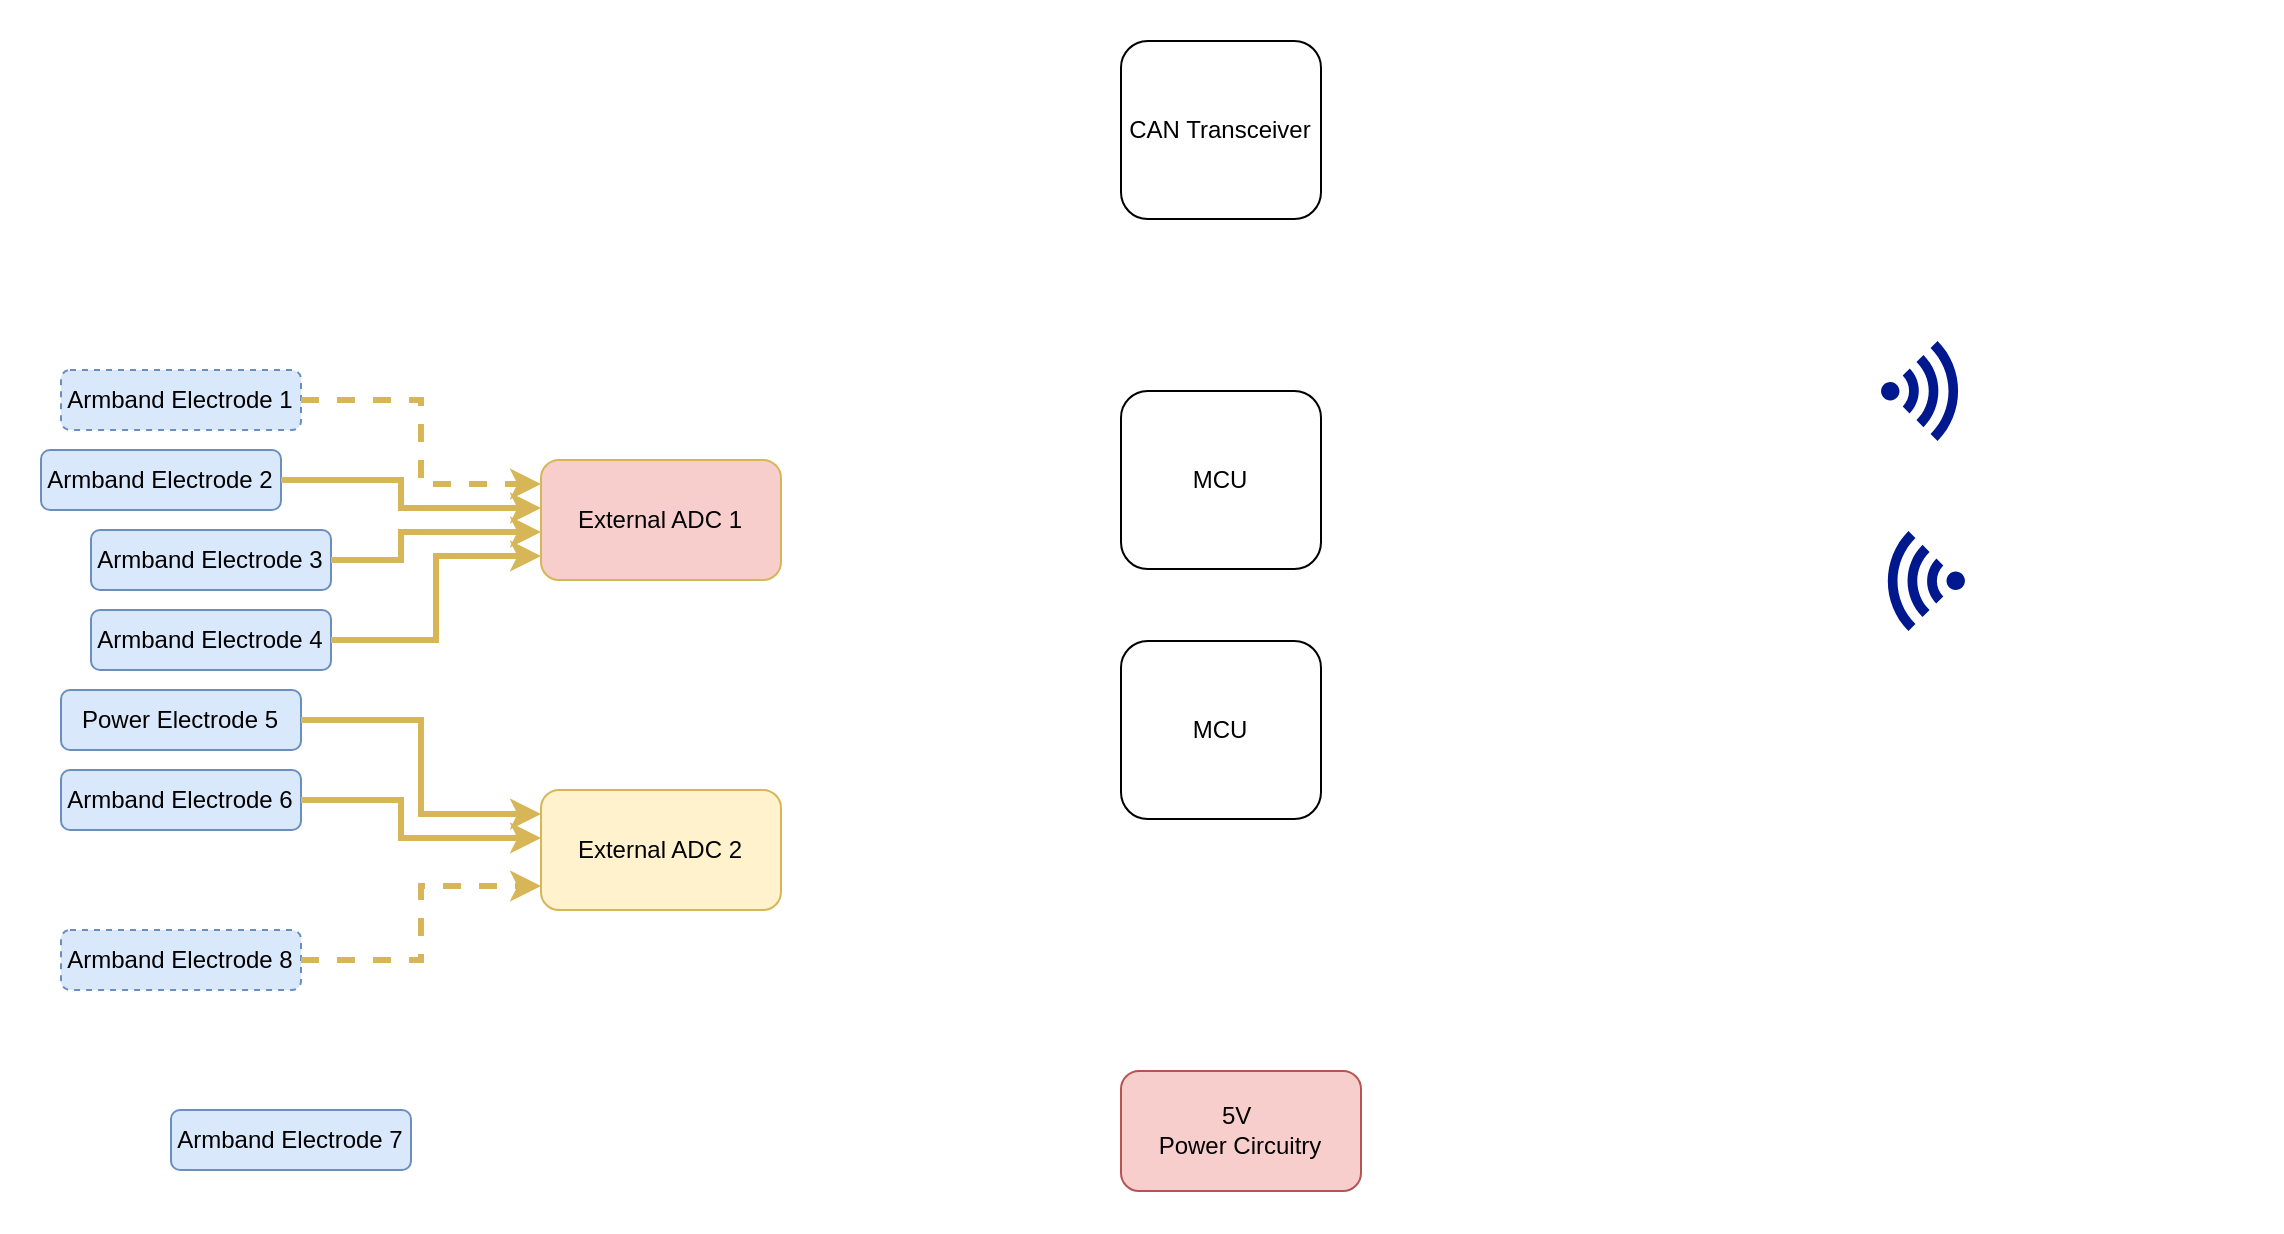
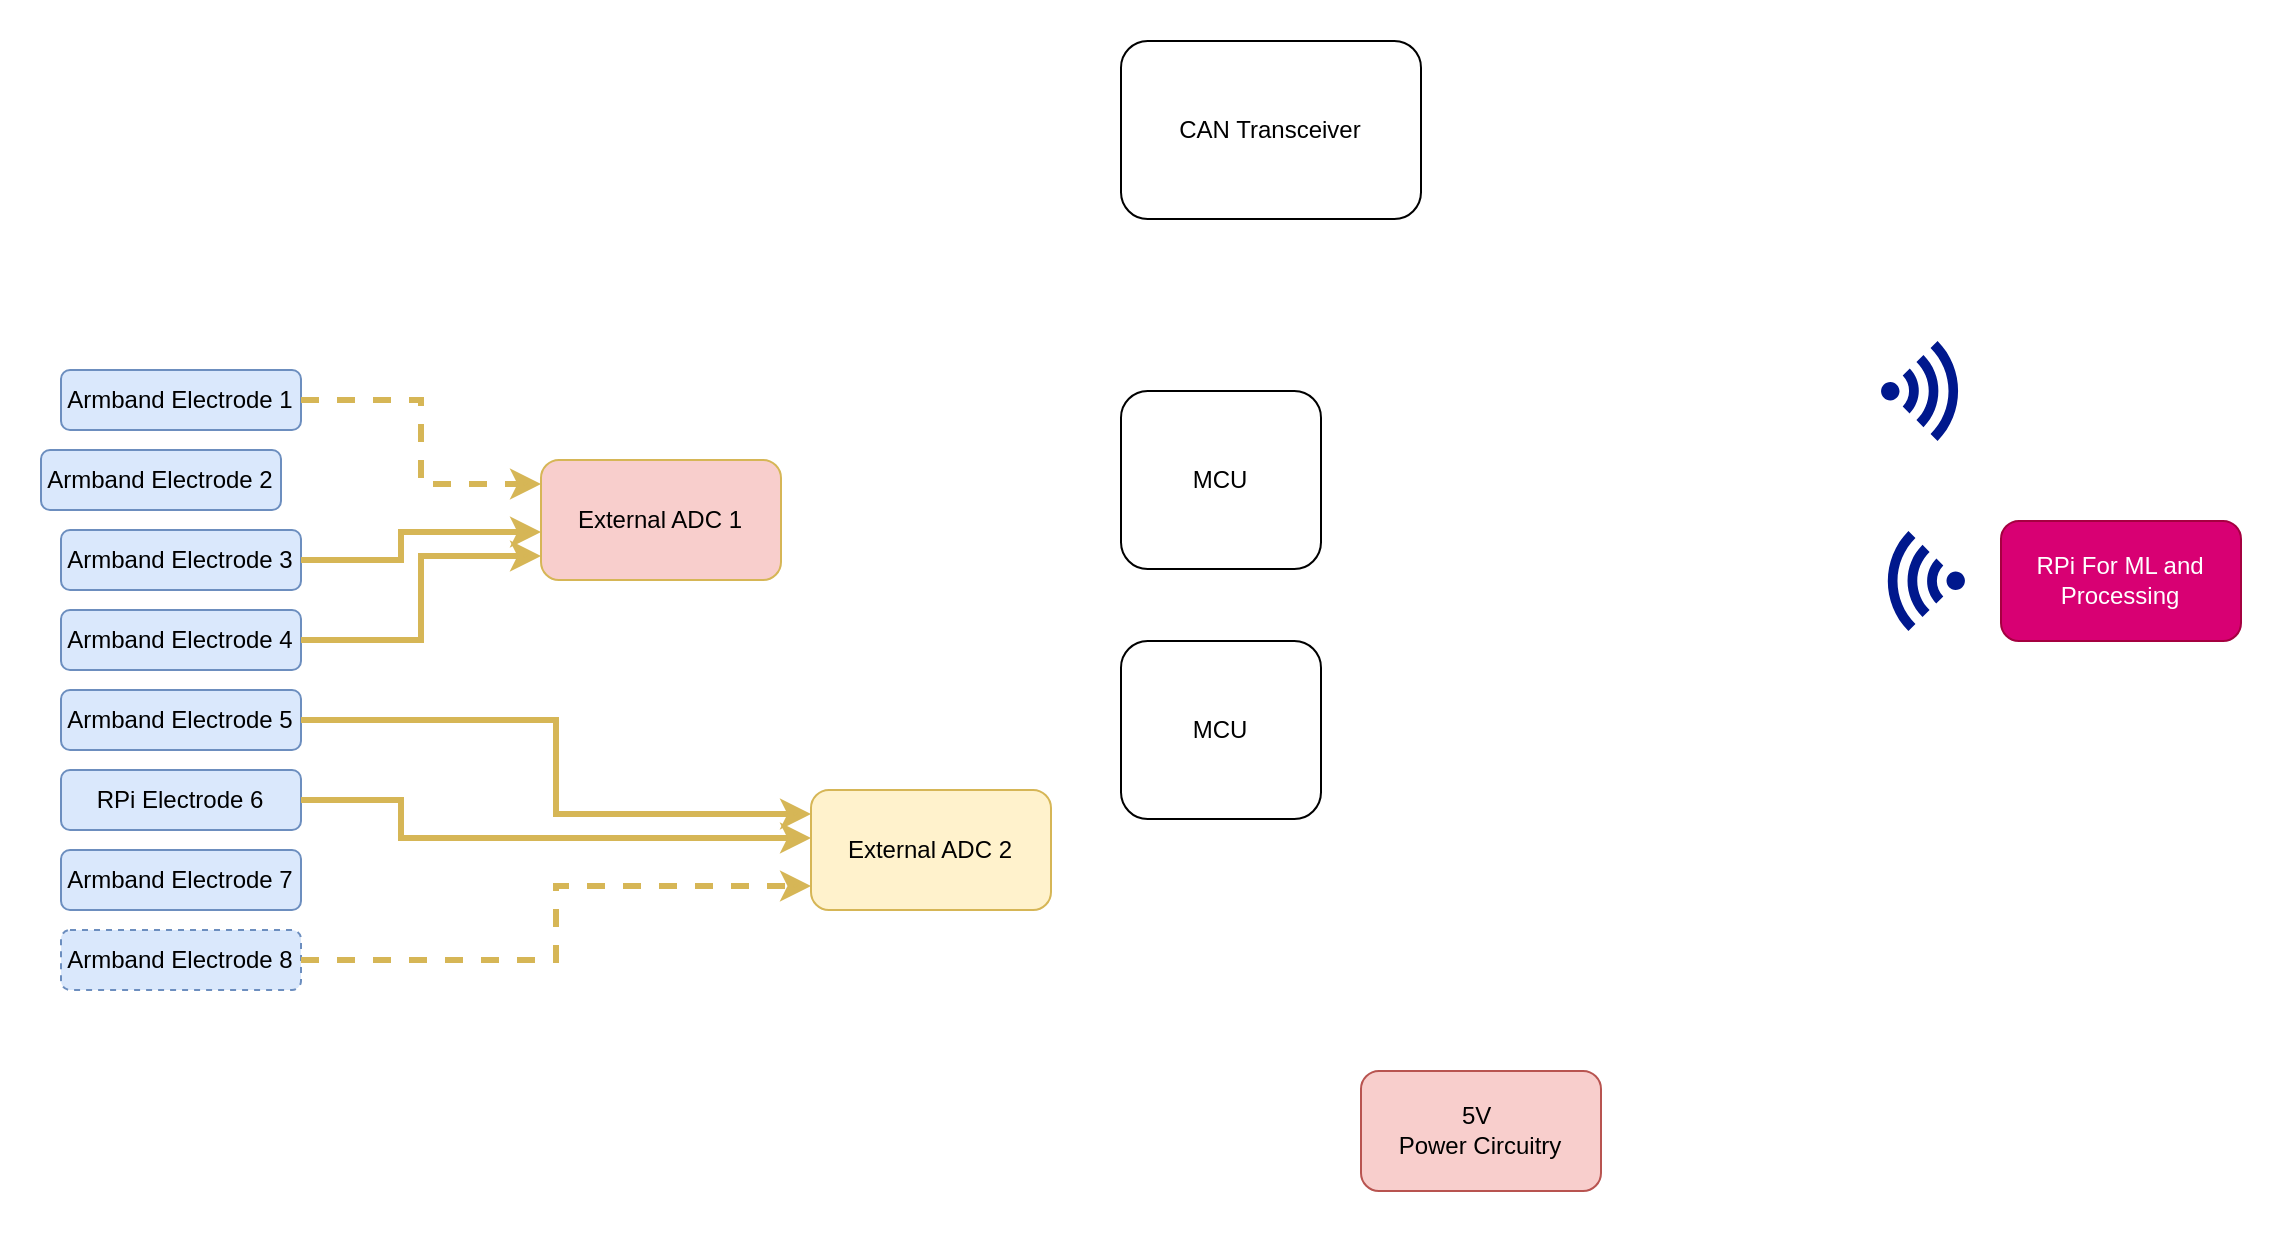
  <mxCell id="0" />
  <mxCell id="1" parent="0" />
  <mxCell id="2" value="MCU" style="rounded=1;whiteSpace=wrap;html=1;points=[[0,0,0,0,0],[0,0.11,0,0,0],[0,0.22,0,0,0],[0,0.33,0,0,0],[0,0.44,0,0,0],[0,0.56,0,0,0],[0,0.67,0,0,0],[0,0.78,0,0,0],[0,0.89,0,0,0],[0,1,0,0,0],[0.25,0,0,0,0],[0.25,1,0,0,0],[0.5,0,0,0,0],[0.5,1,0,0,0],[0.75,0,0,0,0],[0.75,1,0,0,0],[1,0,0,0,0],[1,0.25,0,0,0],[1,0.5,0,0,0],[1,0.75,0,0,0],[1,1,0,0,0]];" parent="1" vertex="1"><mxGeometry x="560" y="195" width="100" height="89" as="geometry" /></mxCell>
- <mxCell id="3" value="Armband Electrode 1" style="rounded=1;whiteSpace=wrap;html=1;fillColor=#dae8fc;strokeColor=#6c8ebf;dashed=1;" parent="1" vertex="1"><mxGeometry x="30" y="184.5" width="120" height="30" as="geometry" /></mxCell>
+ <mxCell id="3" value="Armband Electrode 1" style="rounded=1;whiteSpace=wrap;html=1;fillColor=#dae8fc;strokeColor=#6c8ebf;" parent="1" vertex="1"><mxGeometry x="30" y="184.5" width="120" height="30" as="geometry" /></mxCell>
  <mxCell id="4" value="Armband Electrode 2" style="rounded=1;whiteSpace=wrap;html=1;fillColor=#dae8fc;strokeColor=#6c8ebf;" parent="1" vertex="1"><mxGeometry x="20" y="224.5" width="120" height="30" as="geometry" /></mxCell>
- <mxCell id="5" value="Armband Electrode 3" style="rounded=1;whiteSpace=wrap;html=1;fillColor=#dae8fc;strokeColor=#6c8ebf;" parent="1" vertex="1"><mxGeometry x="45" y="264.5" width="120" height="30" as="geometry" /></mxCell>
- <mxCell id="6" value="Armband Electrode 4" style="rounded=1;whiteSpace=wrap;html=1;fillColor=#dae8fc;strokeColor=#6c8ebf;" parent="1" vertex="1"><mxGeometry x="45" y="304.5" width="120" height="30" as="geometry" /></mxCell>
- <mxCell id="7" value="Power Electrode 5" style="rounded=1;whiteSpace=wrap;html=1;fillColor=#dae8fc;strokeColor=#6c8ebf;" parent="1" vertex="1"><mxGeometry x="30" y="344.5" width="120" height="30" as="geometry" /></mxCell>
- <mxCell id="8" value="Armband Electrode 6" style="rounded=1;whiteSpace=wrap;html=1;fillColor=#dae8fc;strokeColor=#6c8ebf;" parent="1" vertex="1"><mxGeometry x="30" y="384.5" width="120" height="30" as="geometry" /></mxCell>
- <mxCell id="9" value="Armband Electrode 7" style="rounded=1;whiteSpace=wrap;html=1;fillColor=#dae8fc;strokeColor=#6c8ebf;" parent="1" vertex="1"><mxGeometry x="85" y="554.5" width="120" height="30" as="geometry" /></mxCell>
+ <mxCell id="5" value="Armband Electrode 3" style="rounded=1;whiteSpace=wrap;html=1;fillColor=#dae8fc;strokeColor=#6c8ebf;" parent="1" vertex="1"><mxGeometry x="30" y="264.5" width="120" height="30" as="geometry" /></mxCell>
+ <mxCell id="6" value="Armband Electrode 4" style="rounded=1;whiteSpace=wrap;html=1;fillColor=#dae8fc;strokeColor=#6c8ebf;" parent="1" vertex="1"><mxGeometry x="30" y="304.5" width="120" height="30" as="geometry" /></mxCell>
+ <mxCell id="7" value="Armband Electrode 5" style="rounded=1;whiteSpace=wrap;html=1;fillColor=#dae8fc;strokeColor=#6c8ebf;" parent="1" vertex="1"><mxGeometry x="30" y="344.5" width="120" height="30" as="geometry" /></mxCell>
+ <mxCell id="8" value="RPi Electrode 6" style="rounded=1;whiteSpace=wrap;html=1;fillColor=#dae8fc;strokeColor=#6c8ebf;" parent="1" vertex="1"><mxGeometry x="30" y="384.5" width="120" height="30" as="geometry" /></mxCell>
+ <mxCell id="9" value="Armband Electrode 7" style="rounded=1;whiteSpace=wrap;html=1;fillColor=#dae8fc;strokeColor=#6c8ebf;" parent="1" vertex="1"><mxGeometry x="30" y="424.5" width="120" height="30" as="geometry" /></mxCell>
  <mxCell id="10" value="Armband Electrode 8" style="rounded=1;whiteSpace=wrap;html=1;fillColor=#dae8fc;strokeColor=#6c8ebf;dashed=1;" parent="1" vertex="1"><mxGeometry x="30" y="464.5" width="120" height="30" as="geometry" /></mxCell>
- <mxCell id="11" value="5V&amp;nbsp;&lt;div&gt;Power Circuitry&lt;/div&gt;" style="rounded=1;whiteSpace=wrap;html=1;fillColor=#f8cecc;strokeColor=#b85450;" parent="1" vertex="1"><mxGeometry x="560" y="535" width="120" height="60" as="geometry" /></mxCell>
+ <mxCell id="11" value="5V&amp;nbsp;&lt;div&gt;Power Circuitry&lt;/div&gt;" style="rounded=1;whiteSpace=wrap;html=1;fillColor=#f8cecc;strokeColor=#b85450;" parent="1" vertex="1"><mxGeometry x="680" y="535" width="120" height="60" as="geometry" /></mxCell>
+ <mxCell id="12" value="RPi For ML and Processing" style="rounded=1;whiteSpace=wrap;html=1;fillColor=#d80073;fontColor=#ffffff;strokeColor=#A50040;" parent="1" vertex="1"><mxGeometry x="1000" y="260" width="120" height="60" as="geometry" /></mxCell>
  <mxCell id="13" value="" style="sketch=0;aspect=fixed;pointerEvents=1;shadow=0;dashed=0;html=1;strokeColor=none;labelPosition=center;verticalLabelPosition=bottom;verticalAlign=top;align=center;fillColor=#00188D;shape=mxgraph.mscae.enterprise.wireless_connection;rotation=-180;" parent="1" vertex="1"><mxGeometry x="940" y="265" width="42" height="50" as="geometry" /></mxCell>
  <mxCell id="14" value="" style="sketch=0;aspect=fixed;pointerEvents=1;shadow=0;dashed=0;html=1;strokeColor=none;labelPosition=center;verticalLabelPosition=bottom;verticalAlign=top;align=center;fillColor=#00188D;shape=mxgraph.mscae.enterprise.wireless_connection" parent="1" vertex="1"><mxGeometry x="940" y="170" width="42" height="50" as="geometry" /></mxCell>
  <mxCell id="15" value="External ADC 1" style="rounded=1;whiteSpace=wrap;html=1;points=[[0,0.2,0,0,0],[0,0.4,0,0,0],[0,0.6,0,0,0],[0,0.8,0,0,0],[0.25,0,0,0,0],[0.25,1,0,0,0],[0.5,0,0,0,0],[0.5,1,0,0,0],[0.75,0,0,0,0],[0.75,1,0,0,0],[1,0,0,0,0],[1,0.25,0,0,0],[1,0.5,0,0,0],[1,0.75,0,0,0],[1,1,0,0,0]];fillColor=#f8cecc;strokeColor=#d6b656;" parent="1" vertex="1"><mxGeometry x="270" y="229.5" width="120" height="60" as="geometry" /></mxCell>
- <mxCell id="16" value="External ADC 2" style="rounded=1;whiteSpace=wrap;html=1;points=[[0,0.2,0,0,0],[0,0.4,0,0,0],[0,0.6,0,0,0],[0,0.8,0,0,0],[0.25,0,0,0,0],[0.25,1,0,0,0],[0.5,0,0,0,0],[0.5,1,0,0,0],[0.75,0,0,0,0],[0.75,1,0,0,0],[1,0,0,0,0],[1,0.25,0,0,0],[1,0.5,0,0,0],[1,0.75,0,0,0],[1,1,0,0,0]];fillColor=#fff2cc;strokeColor=#d6b656;" parent="1" vertex="1"><mxGeometry x="270" y="394.5" width="120" height="60" as="geometry" /></mxCell>
+ <mxCell id="16" value="External ADC 2" style="rounded=1;whiteSpace=wrap;html=1;points=[[0,0.2,0,0,0],[0,0.4,0,0,0],[0,0.6,0,0,0],[0,0.8,0,0,0],[0.25,0,0,0,0],[0.25,1,0,0,0],[0.5,0,0,0,0],[0.5,1,0,0,0],[0.75,0,0,0,0],[0.75,1,0,0,0],[1,0,0,0,0],[1,0.25,0,0,0],[1,0.5,0,0,0],[1,0.75,0,0,0],[1,1,0,0,0]];fillColor=#fff2cc;strokeColor=#d6b656;" parent="1" vertex="1"><mxGeometry x="405" y="394.5" width="120" height="60" as="geometry" /></mxCell>
  <mxCell id="17" style="edgeStyle=orthogonalEdgeStyle;rounded=0;orthogonalLoop=1;jettySize=auto;html=1;exitX=1;exitY=0.5;exitDx=0;exitDy=0;entryX=0;entryY=0.2;entryDx=0;entryDy=0;entryPerimeter=0;fillColor=#fff2cc;strokeColor=#d6b656;strokeWidth=3;dashed=1;" parent="1" source="3" target="15" edge="1"><mxGeometry relative="1" as="geometry" /></mxCell>
- <mxCell id="18" style="edgeStyle=orthogonalEdgeStyle;rounded=0;orthogonalLoop=1;jettySize=auto;html=1;exitX=1;exitY=0.5;exitDx=0;exitDy=0;entryX=0;entryY=0.4;entryDx=0;entryDy=0;entryPerimeter=0;fillColor=#fff2cc;strokeColor=#d6b656;strokeWidth=3;" parent="1" source="4" target="15" edge="1"><mxGeometry relative="1" as="geometry"><Array as="points"><mxPoint x="200" y="239.5" /><mxPoint x="200" y="253.5" /></Array></mxGeometry></mxCell>
  <mxCell id="19" style="edgeStyle=orthogonalEdgeStyle;rounded=0;orthogonalLoop=1;jettySize=auto;html=1;exitX=1;exitY=0.5;exitDx=0;exitDy=0;entryX=0;entryY=0.6;entryDx=0;entryDy=0;entryPerimeter=0;fillColor=#fff2cc;strokeColor=#d6b656;strokeWidth=3;" parent="1" source="5" target="15" edge="1"><mxGeometry relative="1" as="geometry"><Array as="points"><mxPoint x="200" y="279.5" /><mxPoint x="200" y="265.5" /></Array></mxGeometry></mxCell>
  <mxCell id="20" style="edgeStyle=orthogonalEdgeStyle;rounded=0;orthogonalLoop=1;jettySize=auto;html=1;exitX=1;exitY=0.5;exitDx=0;exitDy=0;entryX=0;entryY=0.8;entryDx=0;entryDy=0;entryPerimeter=0;fillColor=#fff2cc;strokeColor=#d6b656;strokeWidth=3;" parent="1" source="6" target="15" edge="1"><mxGeometry relative="1" as="geometry" /></mxCell>
  <mxCell id="21" style="edgeStyle=orthogonalEdgeStyle;rounded=0;orthogonalLoop=1;jettySize=auto;html=1;exitX=1;exitY=0.5;exitDx=0;exitDy=0;entryX=0;entryY=0.2;entryDx=0;entryDy=0;entryPerimeter=0;fillColor=#fff2cc;strokeColor=#d6b656;strokeWidth=3;" parent="1" source="7" target="16" edge="1"><mxGeometry relative="1" as="geometry" /></mxCell>
  <mxCell id="22" style="edgeStyle=orthogonalEdgeStyle;rounded=0;orthogonalLoop=1;jettySize=auto;html=1;exitX=1;exitY=0.5;exitDx=0;exitDy=0;entryX=0;entryY=0.8;entryDx=0;entryDy=0;entryPerimeter=0;fillColor=#fff2cc;strokeColor=#d6b656;strokeWidth=3;dashed=1;" parent="1" source="10" target="16" edge="1"><mxGeometry relative="1" as="geometry" /></mxCell>
  <mxCell id="23" style="edgeStyle=orthogonalEdgeStyle;rounded=0;orthogonalLoop=1;jettySize=auto;html=1;exitX=1;exitY=0.5;exitDx=0;exitDy=0;entryX=0;entryY=0.4;entryDx=0;entryDy=0;entryPerimeter=0;fillColor=#fff2cc;strokeColor=#d6b656;strokeWidth=3;" parent="1" source="8" target="16" edge="1"><mxGeometry relative="1" as="geometry"><Array as="points"><mxPoint x="200" y="399.5" /><mxPoint x="200" y="418.5" /></Array></mxGeometry></mxCell>
- <mxCell id="24" value="CAN Transceiver" style="rounded=1;whiteSpace=wrap;html=1;points=[[0,0,0,0,0],[0,0.11,0,0,0],[0,0.22,0,0,0],[0,0.33,0,0,0],[0,0.44,0,0,0],[0,0.56,0,0,0],[0,0.67,0,0,0],[0,0.78,0,0,0],[0,0.89,0,0,0],[0,1,0,0,0],[0.25,0,0,0,0],[0.25,1,0,0,0],[0.5,0,0,0,0],[0.5,1,0,0,0],[0.75,0,0,0,0],[0.75,1,0,0,0],[1,0,0,0,0],[1,0.25,0,0,0],[1,0.5,0,0,0],[1,0.75,0,0,0],[1,1,0,0,0]];" vertex="1" parent="1"><mxGeometry x="560" y="20" width="100" height="89" as="geometry" /></mxCell>
+ <mxCell id="24" value="CAN Transceiver" style="rounded=1;whiteSpace=wrap;html=1;points=[[0,0,0,0,0],[0,0.11,0,0,0],[0,0.22,0,0,0],[0,0.33,0,0,0],[0,0.44,0,0,0],[0,0.56,0,0,0],[0,0.67,0,0,0],[0,0.78,0,0,0],[0,0.89,0,0,0],[0,1,0,0,0],[0.25,0,0,0,0],[0.25,1,0,0,0],[0.5,0,0,0,0],[0.5,1,0,0,0],[0.75,0,0,0,0],[0.75,1,0,0,0],[1,0,0,0,0],[1,0.25,0,0,0],[1,0.5,0,0,0],[1,0.75,0,0,0],[1,1,0,0,0]];" vertex="1" parent="1"><mxGeometry x="560" y="20" width="150" height="89" as="geometry" /></mxCell>
  <mxCell id="25" value="MCU" style="rounded=1;whiteSpace=wrap;html=1;points=[[0,0,0,0,0],[0,0.11,0,0,0],[0,0.22,0,0,0],[0,0.33,0,0,0],[0,0.44,0,0,0],[0,0.56,0,0,0],[0,0.67,0,0,0],[0,0.78,0,0,0],[0,0.89,0,0,0],[0,1,0,0,0],[0.25,0,0,0,0],[0.25,1,0,0,0],[0.5,0,0,0,0],[0.5,1,0,0,0],[0.75,0,0,0,0],[0.75,1,0,0,0],[1,0,0,0,0],[1,0.25,0,0,0],[1,0.5,0,0,0],[1,0.75,0,0,0],[1,1,0,0,0]];" vertex="1" parent="1"><mxGeometry x="560" y="320" width="100" height="89" as="geometry" /></mxCell>
